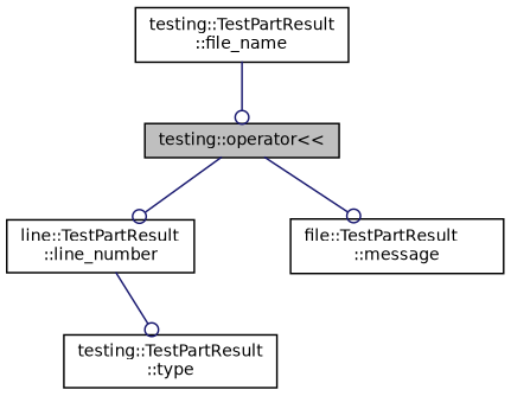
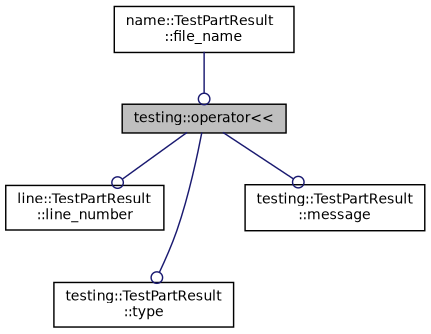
  digraph {
    rankdir=TB
    node [color=black fillcolor=white fontname=Helvetica fontsize=10 shape=record style=filled]
    edge [arrowhead=odot color=midnightblue fontname=Helvetica fontsize=10 labelfontname=Helvetica labelfontsize=10 style=solid]
    n1 [fillcolor=grey75 fontcolor=black height=0.2 label="testing::operator\<\<" width=0.4]
    n2 [height=0.2 label="line::TestPartResult\l::line_number" width=0.4]
    n3 [height=0.2 label="testing::TestPartResult\l::type" width=0.4]
-   n4 [height=0.2 label="file::TestPartResult\l::message" width=0.4]
-   n5 [height=0.2 label="testing::TestPartResult\l::file_name" width=0.4]
+   n4 [height=0.2 label="testing::TestPartResult\l::message" width=0.4]
+   n5 [height=0.2 label="name::TestPartResult\l::file_name" width=0.4]
    n1 -> n2
-   n2 -> n3
+   n1 -> n3
    n1 -> n4
    n5 -> n1
  }
